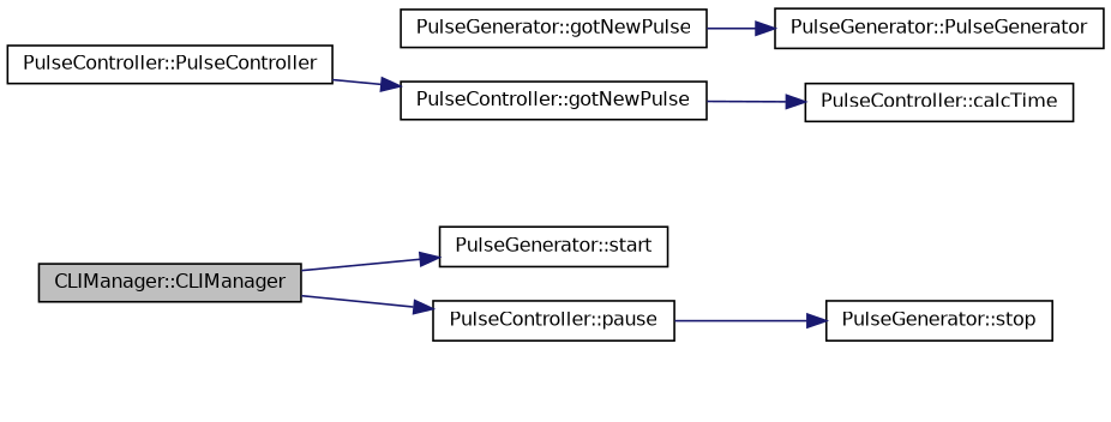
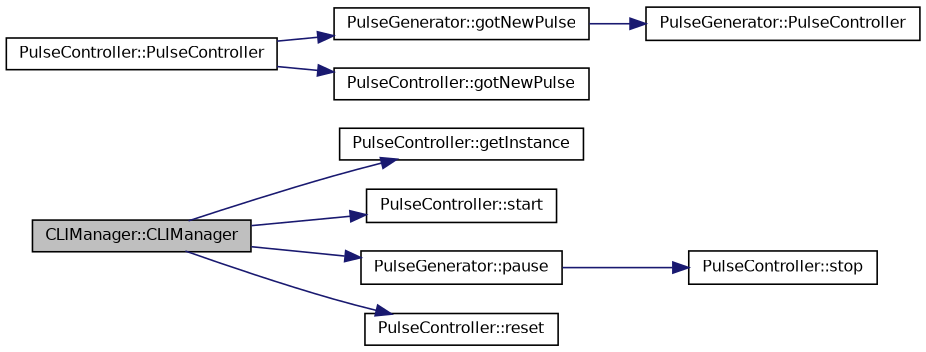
  digraph {
    rankdir=LR
    node [color=black fillcolor=white fontname=Helvetica fontsize=10 shape=record style=filled]
    edge [color=midnightblue fontname=Helvetica fontsize=10 labelfontname=Helvetica labelfontsize=10 style=solid]
    n1 [fillcolor=grey75 fontcolor=black height=0.2 label="CLIManager::CLIManager" width=0.4]
-   n3 [height=0.2 label="PulseGenerator::start" width=0.4]
-   n4 [height=0.2 label="PulseController::pause" width=0.4]
-   n6 [height=0.2 label="PulseGenerator::stop" width=0.4]
+   n2 [height=0.2 label="PulseController::getInstance" width=0.4]
+   n3 [height=0.2 label="PulseController::start" width=0.4]
+   n4 [height=0.2 label="PulseGenerator::pause" width=0.4]
+   n5 [height=0.2 label="PulseController::reset" width=0.4]
+   n6 [height=0.2 label="PulseController::stop" width=0.4]
    n7 [height=0.2 label="PulseController::PulseController" width=0.4]
    n8 [height=0.2 label="PulseGenerator::gotNewPulse" width=0.4]
    n9 [height=0.2 label="PulseController::gotNewPulse" width=0.4]
-   n10 [height=0.2 label="PulseGenerator::PulseGenerator" width=0.4]
-   n11 [height=0.2 label="PulseController::calcTime" width=0.4]
+   n10 [height=0.2 label="PulseGenerator::PulseController" width=0.4]
+   n1 -> n2
    n1 -> n3
    n1 -> n4
+   n1 -> n5
    n4 -> n6
+   n7 -> n8
    n7 -> n9
    n8 -> n10
-   n9 -> n11
  }
